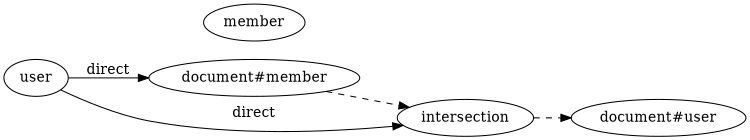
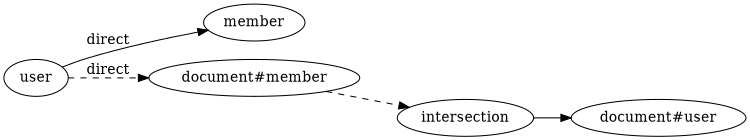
  digraph {
    fontname="DejaVu Serif"
    rankdir=LR
    node [fontname="DejaVu Serif"]
    edge [fontname="DejaVu Serif"]
    n1 [label=member]
    n2 [label="document#member"]
    n3 [label=intersection]
    n4 [label="document#user"]
    n5 [label=user]
    n2 -> n3 [style=dashed]
-   n3 -> n4 [style=dashed]
-   n5 -> n2 [label=direct]
-   n5 -> n3 [label=direct]
+   n3 -> n4 [style=solid]
+   n5 -> n2 [label=direct style=dashed]
+   n5 -> n1 [label=direct]
  }
